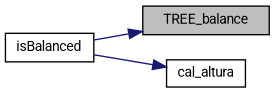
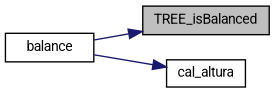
  digraph {
    fontname=Roboto
    rankdir=LR
    node [color=black fillcolor=white fontname=Roboto fontsize=10 shape=record style=filled]
    edge [color=midnightblue fontname=Roboto fontsize=10 labelfontname=FreeSans labelfontsize=10 style=solid]
-   n1 [fillcolor=grey75 fontcolor=black height=0.2 label=TREE_balance width=0.4]
-   n2 [height=0.2 label=isBalanced width=0.4]
+   n1 [fillcolor=grey75 fontcolor=black height=0.2 label=TREE_isBalanced width=0.4]
+   n2 [height=0.2 label=balance width=0.4]
    n3 [height=0.2 label=cal_altura width=0.4]
    n2 -> n1
    n2 -> n3
  }
